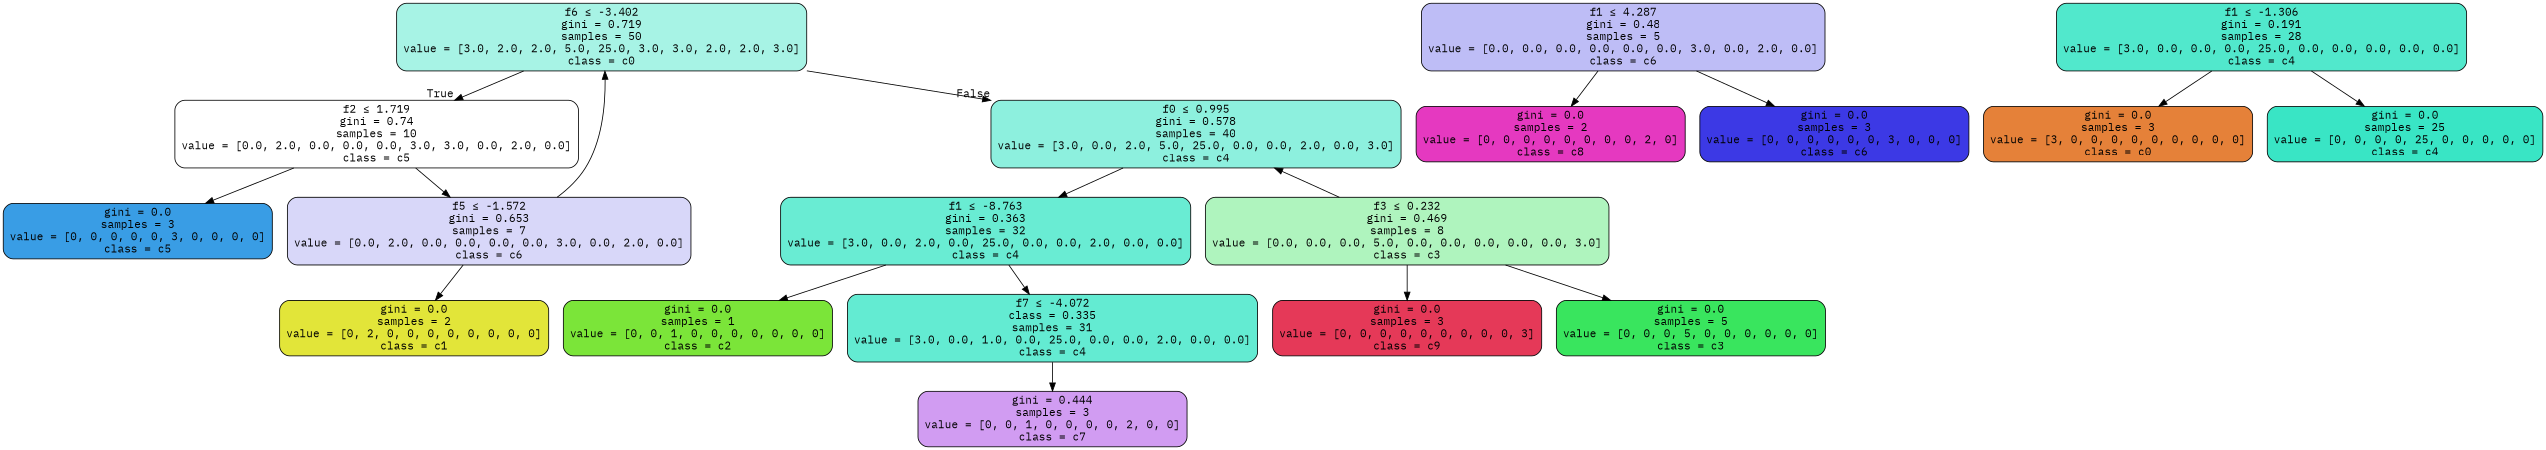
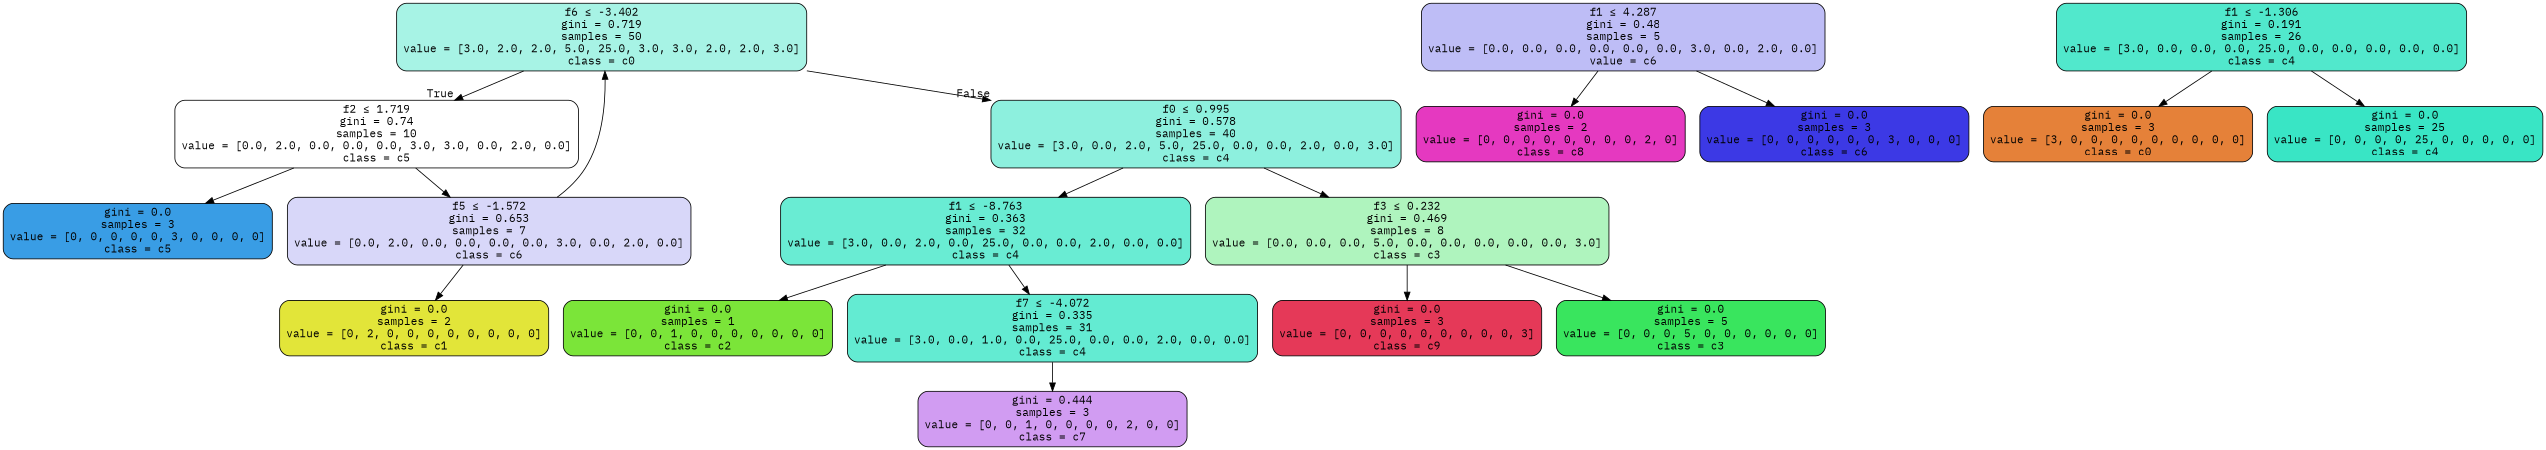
  digraph {
    fontname="IBM Plex Mono"
    node [color=black fontname="IBM Plex Mono" shape=box style="filled, rounded"]
    edge [fontname="IBM Plex Mono"]
    n1 [fillcolor="#39e5c571" label=<f6 &le; -3.402<br/>gini = 0.719<br/>samples = 50<br/>value = [3.0, 2.0, 2.0, 5.0, 25.0, 3.0, 3.0, 2.0, 2.0, 3.0]<br/>class = c0>]
    n2 [fillcolor="#399de500" label=<f2 &le; 1.719<br/>gini = 0.74<br/>samples = 10<br/>value = [0.0, 2.0, 0.0, 0.0, 0.0, 3.0, 3.0, 0.0, 2.0, 0.0]<br/>class = c5>]
    n3 [fillcolor="#39e5c592" label=<f0 &le; 0.995<br/>gini = 0.578<br/>samples = 40<br/>value = [3.0, 0.0, 2.0, 5.0, 25.0, 0.0, 0.0, 2.0, 0.0, 3.0]<br/>class = c4>]
    n4 [fillcolor="#3c39e533" label=<f5 &le; -1.572<br/>gini = 0.653<br/>samples = 7<br/>value = [0.0, 2.0, 0.0, 0.0, 0.0, 0.0, 3.0, 0.0, 2.0, 0.0]<br/>class = c6>]
    n5 [fillcolor="#399de5ff" label=<gini = 0.0<br/>samples = 3<br/>value = [0, 0, 0, 0, 0, 3, 0, 0, 0, 0]<br/>class = c5>]
    n6 [fillcolor="#39e5c5c1" label=<f1 &le; -8.763<br/>gini = 0.363<br/>samples = 32<br/>value = [3.0, 0.0, 2.0, 0.0, 25.0, 0.0, 0.0, 2.0, 0.0, 0.0]<br/>class = c4>]
    n7 [fillcolor="#39e55e66" label=<f3 &le; 0.232<br/>gini = 0.469<br/>samples = 8<br/>value = [0.0, 0.0, 0.0, 5.0, 0.0, 0.0, 0.0, 0.0, 0.0, 3.0]<br/>class = c3>]
    n8 [fillcolor="#e2e539ff" label=<gini = 0.0<br/>samples = 2<br/>value = [0, 2, 0, 0, 0, 0, 0, 0, 0, 0]<br/>class = c1>]
-   n9 [fillcolor="#3c39e555" label=<f1 &le; 4.287<br/>gini = 0.48<br/>samples = 5<br/>value = [0.0, 0.0, 0.0, 0.0, 0.0, 0.0, 3.0, 0.0, 2.0, 0.0]<br/>class = c6>]
+   n9 [fillcolor="#3c39e555" label=<f1 &le; 4.287<br/>gini = 0.48<br/>samples = 5<br/>value = [0.0, 0.0, 0.0, 0.0, 0.0, 0.0, 3.0, 0.0, 2.0, 0.0]<br/>value = c6>]
    n10 [fillcolor="#e539c0ff" label=<gini = 0.0<br/>samples = 2<br/>value = [0, 0, 0, 0, 0, 0, 0, 0, 2, 0]<br/>class = c8>]
    n11 [fillcolor="#3c39e5ff" label=<gini = 0.0<br/>samples = 3<br/>value = [0, 0, 0, 0, 0, 0, 3, 0, 0, 0]<br/>class = c6>]
    n12 [fillcolor="#7be539ff" label=<gini = 0.0<br/>samples = 1<br/>value = [0, 0, 1, 0, 0, 0, 0, 0, 0, 0]<br/>class = c2>]
-   n13 [fillcolor="#39e5c5c8" label=<f7 &le; -4.072<br/>class = 0.335<br/>samples = 31<br/>value = [3.0, 0.0, 1.0, 0.0, 25.0, 0.0, 0.0, 2.0, 0.0, 0.0]<br/>class = c4>]
+   n13 [fillcolor="#39e5c5c8" label=<f7 &le; -4.072<br/>gini = 0.335<br/>samples = 31<br/>value = [3.0, 0.0, 1.0, 0.0, 25.0, 0.0, 0.0, 2.0, 0.0, 0.0]<br/>class = c4>]
    n14 [fillcolor="#e53958ff" label=<gini = 0.0<br/>samples = 3<br/>value = [0, 0, 0, 0, 0, 0, 0, 0, 0, 3]<br/>class = c9>]
    n15 [fillcolor="#39e55eff" label=<gini = 0.0<br/>samples = 5<br/>value = [0, 0, 0, 5, 0, 0, 0, 0, 0, 0]<br/>class = c3>]
    n16 [fillcolor="#a339e57f" label=<gini = 0.444<br/>samples = 3<br/>value = [0, 0, 1, 0, 0, 0, 0, 2, 0, 0]<br/>class = c7>]
-   n17 [fillcolor="#39e5c5e0" label=<f1 &le; -1.306<br/>gini = 0.191<br/>samples = 28<br/>value = [3.0, 0.0, 0.0, 0.0, 25.0, 0.0, 0.0, 0.0, 0.0, 0.0]<br/>class = c4>]
+   n17 [fillcolor="#39e5c5e0" label=<f1 &le; -1.306<br/>gini = 0.191<br/>samples = 26<br/>value = [3.0, 0.0, 0.0, 0.0, 25.0, 0.0, 0.0, 0.0, 0.0, 0.0]<br/>class = c4>]
    n18 [fillcolor="#e58139ff" label=<gini = 0.0<br/>samples = 3<br/>value = [3, 0, 0, 0, 0, 0, 0, 0, 0, 0]<br/>class = c0>]
    n19 [fillcolor="#39e5c5ff" label=<gini = 0.0<br/>samples = 25<br/>value = [0, 0, 0, 0, 25, 0, 0, 0, 0, 0]<br/>class = c4>]
    n1 -> n2 [headlabel=True labelangle=45 labeldistance=2.5]
    n1 -> n3 [headlabel=False labelangle=-45 labeldistance=2.5]
    n2 -> n4
    n2 -> n5
    n3 -> n6
-   n7 -> n3
+   n3 -> n7
    n4 -> n1
    n4 -> n8
    n6 -> n12
    n6 -> n13
    n7 -> n14
    n7 -> n15
    n9 -> n10
    n9 -> n11
    n13 -> n16
    n17 -> n18
    n17 -> n19
  }
